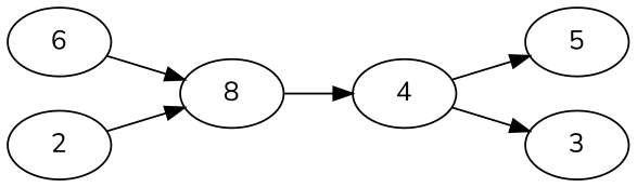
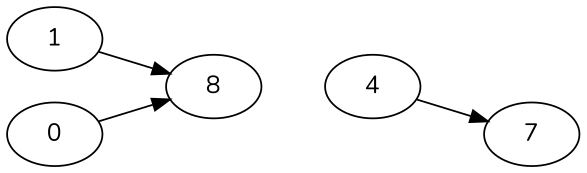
  digraph {
    fontname=Nunito
    rankdir=LR
    node [fontname=Nunito]
    edge [fontname=Nunito]
    n1 [label=8]
-   1 [label=6]
+   1
    4
-   5
-   7 [label=3]
-   2
-   n1 -> 4
+   7
+   2 [label=0]
    1 -> n1
-   4 -> 5
    4 -> 7
    2 -> n1
  }
